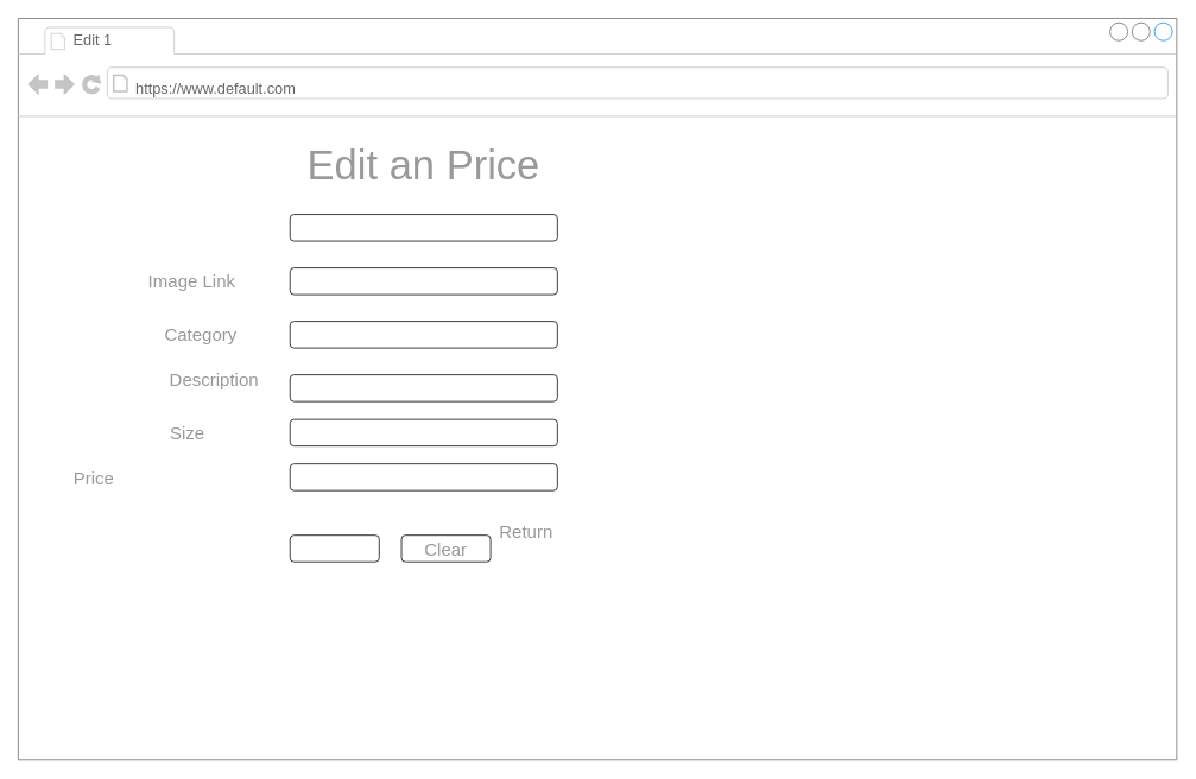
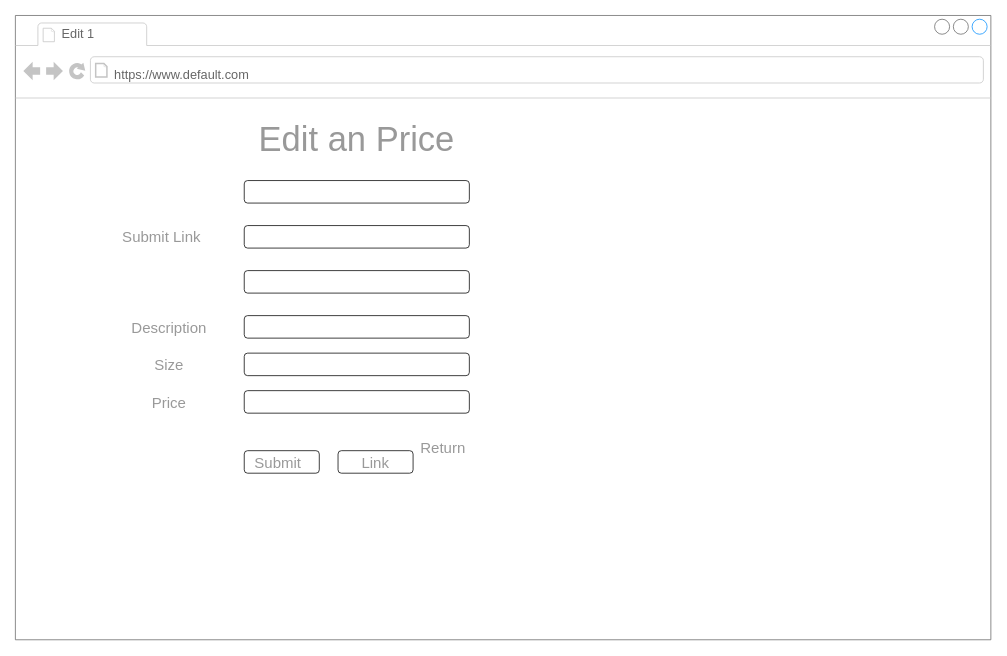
  <mxCell id="0" />
  <mxCell id="1" parent="0" />
  <mxCell id="2" value="" style="strokeWidth=1;shadow=0;dashed=0;align=center;html=1;shape=mxgraph.mockup.containers.browserWindow;rSize=0;strokeColor=#666666;mainText=,;recursiveResize=0;rounded=0;labelBackgroundColor=none;fontFamily=Verdana;fontSize=12" parent="1" vertex="1"><mxGeometry x="20" y="20" width="1300" height="832" as="geometry" /></mxCell>
  <mxCell id="3" value="Edit 1" style="strokeWidth=1;shadow=0;dashed=0;align=center;html=1;shape=mxgraph.mockup.containers.anchor;fontSize=17;fontColor=#666666;align=left;" parent="2" vertex="1"><mxGeometry x="60" y="12" width="110" height="26" as="geometry" /></mxCell>
  <mxCell id="4" value="https://www.default.com" style="strokeWidth=1;shadow=0;dashed=0;align=center;html=1;shape=mxgraph.mockup.containers.anchor;rSize=0;fontSize=17;fontColor=#666666;align=left;" parent="2" vertex="1"><mxGeometry x="130" y="60" width="355" height="40" as="geometry" /></mxCell>
  <mxCell id="5" value="Edit an Price" style="text;html=1;strokeColor=none;fillColor=none;align=center;verticalAlign=middle;whiteSpace=wrap;rounded=0;fontSize=46;fontColor=#999999;" parent="2" vertex="1"><mxGeometry x="160" y="140" width="590" height="50" as="geometry" /></mxCell>
  <mxCell id="6" value="" style="rounded=1;whiteSpace=wrap;html=1;fontSize=20;fontColor=#999999;" parent="2" vertex="1"><mxGeometry x="305" y="220" width="300" height="30" as="geometry" /></mxCell>
  <mxCell id="7" value="" style="rounded=1;whiteSpace=wrap;html=1;fontSize=20;fontColor=#999999;" parent="2" vertex="1"><mxGeometry x="305" y="450" width="300" height="30" as="geometry" /></mxCell>
  <mxCell id="8" value="" style="rounded=1;whiteSpace=wrap;html=1;fontSize=20;fontColor=#999999;" parent="2" vertex="1"><mxGeometry x="305" y="500" width="300" height="30" as="geometry" /></mxCell>
  <mxCell id="9" value="" style="rounded=1;whiteSpace=wrap;html=1;fontSize=20;fontColor=#999999;" parent="2" vertex="1"><mxGeometry x="305" y="400" width="300" height="30" as="geometry" /></mxCell>
  <mxCell id="10" value="" style="rounded=1;whiteSpace=wrap;html=1;fontSize=20;fontColor=#999999;" parent="2" vertex="1"><mxGeometry x="305" y="280" width="300" height="30" as="geometry" /></mxCell>
  <mxCell id="11" value="" style="rounded=1;whiteSpace=wrap;html=1;fontSize=20;fontColor=#999999;" parent="2" vertex="1"><mxGeometry x="305" y="340" width="300" height="30" as="geometry" /></mxCell>
- <mxCell id="12" value="Category" style="text;html=1;strokeColor=none;fillColor=none;align=center;verticalAlign=middle;whiteSpace=wrap;rounded=0;fontSize=20;fontColor=#999999;" parent="2" vertex="1"><mxGeometry x="130" y="340" width="150" height="30" as="geometry" /></mxCell>
- <mxCell id="13" value="Description" style="text;html=1;strokeColor=none;fillColor=none;align=center;verticalAlign=middle;whiteSpace=wrap;rounded=0;fontSize=20;fontColor=#999999;" parent="2" vertex="1"><mxGeometry x="145" y="390" width="150" height="30" as="geometry" /></mxCell>
- <mxCell id="14" value="Size" style="text;html=1;strokeColor=none;fillColor=none;align=center;verticalAlign=middle;whiteSpace=wrap;rounded=0;fontSize=20;fontColor=#999999;" parent="2" vertex="1"><mxGeometry x="115" y="450" width="150" height="30" as="geometry" /></mxCell>
- <mxCell id="15" value="Image Link" style="text;html=1;strokeColor=none;fillColor=none;align=center;verticalAlign=middle;whiteSpace=wrap;rounded=0;fontSize=20;fontColor=#999999;" parent="2" vertex="1"><mxGeometry x="120" y="280" width="150" height="30" as="geometry" /></mxCell>
- <mxCell id="16" value="Price" style="text;html=1;strokeColor=none;fillColor=none;align=center;verticalAlign=middle;whiteSpace=wrap;rounded=0;fontSize=20;fontColor=#999999;" parent="2" vertex="1"><mxGeometry x="10" y="500" width="150" height="30" as="geometry" /></mxCell>
+ <mxCell id="13" value="Description" style="text;html=1;strokeColor=none;fillColor=none;align=center;verticalAlign=middle;whiteSpace=wrap;rounded=0;fontSize=20;fontColor=#999999;" parent="2" vertex="1"><mxGeometry x="130" y="400" width="150" height="30" as="geometry" /></mxCell>
+ <mxCell id="14" value="Size" style="text;html=1;strokeColor=none;fillColor=none;align=center;verticalAlign=middle;whiteSpace=wrap;rounded=0;fontSize=20;fontColor=#999999;" parent="2" vertex="1"><mxGeometry x="130" y="450" width="150" height="30" as="geometry" /></mxCell>
+ <mxCell id="15" value="Submit Link" style="text;html=1;strokeColor=none;fillColor=none;align=center;verticalAlign=middle;whiteSpace=wrap;rounded=0;fontSize=20;fontColor=#999999;" parent="2" vertex="1"><mxGeometry x="120" y="280" width="150" height="30" as="geometry" /></mxCell>
+ <mxCell id="16" value="Price" style="text;html=1;strokeColor=none;fillColor=none;align=center;verticalAlign=middle;whiteSpace=wrap;rounded=0;fontSize=20;fontColor=#999999;" parent="2" vertex="1"><mxGeometry x="130" y="500" width="150" height="30" as="geometry" /></mxCell>
  <mxCell id="17" value="" style="rounded=1;whiteSpace=wrap;html=1;fontSize=20;fontColor=#999999;" parent="2" vertex="1"><mxGeometry x="305" y="580" width="100" height="30" as="geometry" /></mxCell>
  <mxCell id="18" value="" style="rounded=1;whiteSpace=wrap;html=1;fontSize=20;fontColor=#999999;" parent="2" vertex="1"><mxGeometry x="430" y="580" width="100" height="30" as="geometry" /></mxCell>
- <mxCell id="20" value="Clear" style="text;html=1;strokeColor=none;fillColor=none;align=center;verticalAlign=middle;whiteSpace=wrap;rounded=0;fontSize=20;fontColor=#999999;" parent="2" vertex="1"><mxGeometry x="450" y="580" width="60" height="30" as="geometry" /></mxCell>
+ <mxCell id="19" value="Submit" style="text;html=1;strokeColor=none;fillColor=none;align=center;verticalAlign=middle;whiteSpace=wrap;rounded=0;fontSize=20;fontColor=#999999;" parent="2" vertex="1"><mxGeometry x="320" y="580" width="60" height="30" as="geometry" /></mxCell>
+ <mxCell id="20" value="Link" style="text;html=1;strokeColor=none;fillColor=none;align=center;verticalAlign=middle;whiteSpace=wrap;rounded=0;fontSize=20;fontColor=#999999;" parent="2" vertex="1"><mxGeometry x="450" y="580" width="60" height="30" as="geometry" /></mxCell>
  <mxCell id="21" value="Return" style="text;html=1;strokeColor=none;fillColor=none;align=center;verticalAlign=middle;whiteSpace=wrap;rounded=0;fontSize=20;fontColor=#999999;" parent="2" vertex="1"><mxGeometry x="540" y="560" width="60" height="30" as="geometry" /></mxCell>
